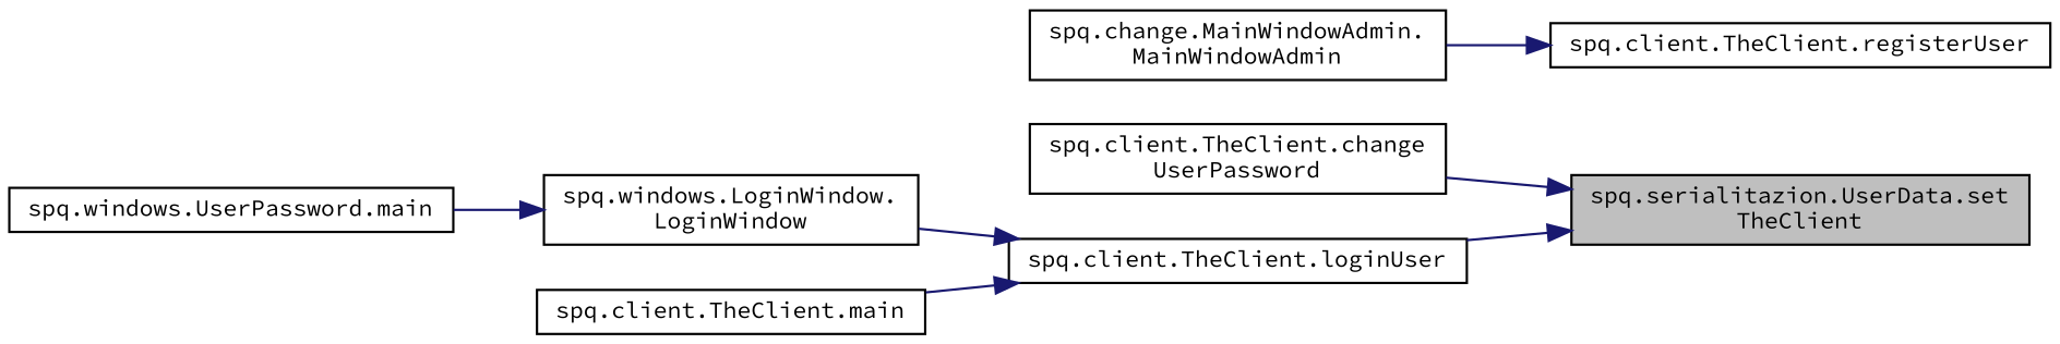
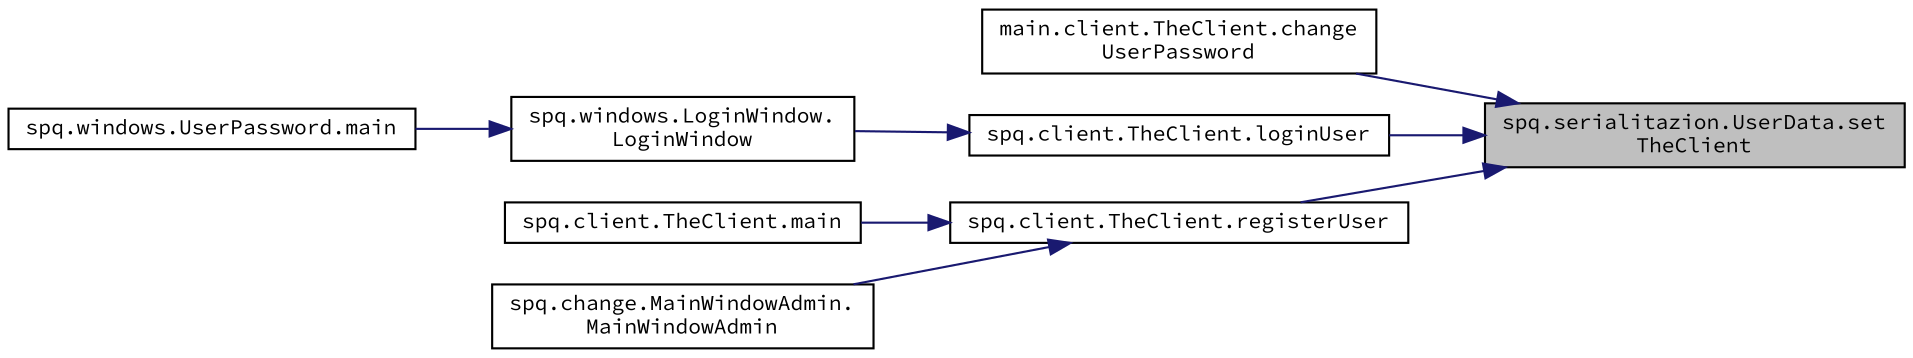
  digraph {
    fontname="Source Code Pro"
    rankdir=RL
    node [color=black fillcolor=white fontname="Source Code Pro" fontsize=10 shape=record style=filled]
    edge [color=midnightblue dir=back fontname="Source Code Pro" fontsize=10 labelfontname=Helvetica labelfontsize=10 style=solid]
    n1 [fillcolor=grey75 fontcolor=black height=0.2 label="spq.serialitazion.UserData.set\lTheClient" width=0.4]
-   n2 [height=0.2 label="spq.client.TheClient.change\lUserPassword" width=0.4]
+   n2 [height=0.2 label="main.client.TheClient.change\lUserPassword" width=0.4]
    n3 [height=0.2 label="spq.client.TheClient.loginUser" width=0.4]
    n4 [height=0.2 label="spq.client.TheClient.registerUser" width=0.4]
    n5 [height=0.2 label="spq.windows.LoginWindow.\lLoginWindow" width=0.4]
    n6 [height=0.2 label="spq.client.TheClient.main" width=0.4]
    n7 [height=0.2 label="spq.change.MainWindowAdmin.\lMainWindowAdmin" width=0.4]
    n8 [height=0.2 label="spq.windows.UserPassword.main" width=0.4]
    n1 -> n2
    n1 -> n3
+   n1 -> n4
    n3 -> n5
-   n3 -> n6
+   n4 -> n6
    n4 -> n7
    n5 -> n8
  }
